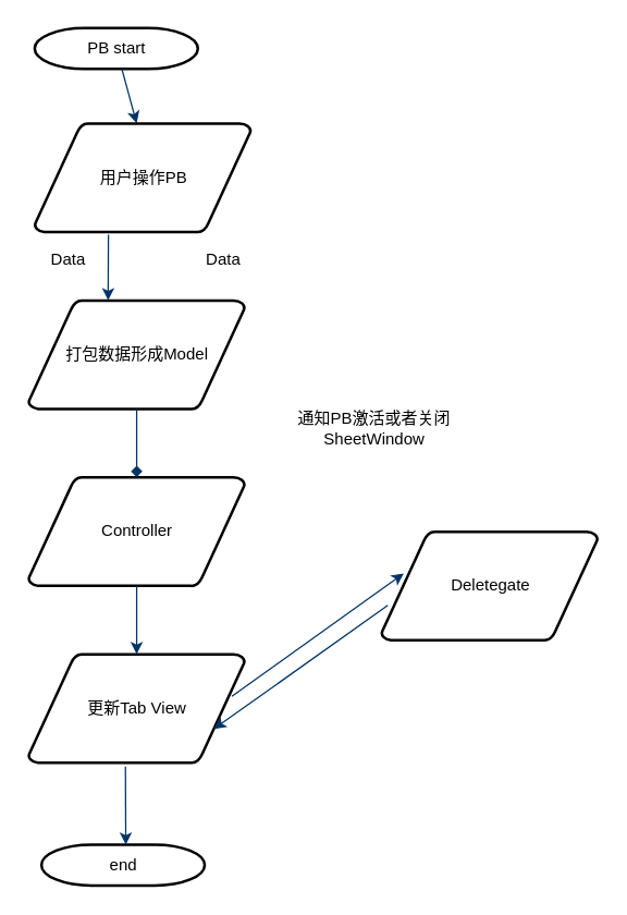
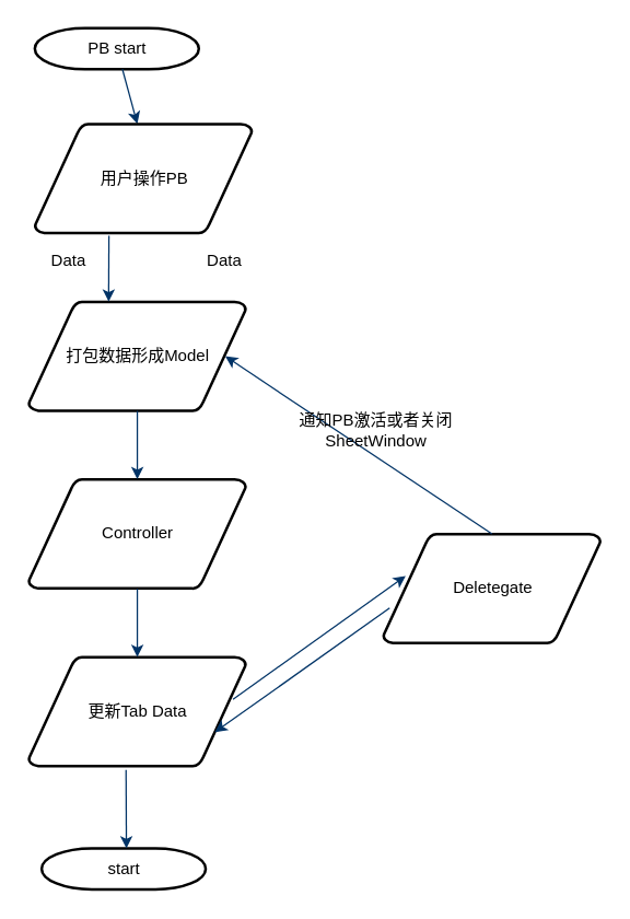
  <mxCell id="0" />
  <mxCell id="1" parent="0" />
  <mxCell id="2" value="PB start" style="shape=mxgraph.flowchart.terminator;strokeWidth=2;gradientColor=none;gradientDirection=north;fontStyle=0;html=1;" parent="1" vertex="1"><mxGeometry x="25" y="20" width="120" height="30" as="geometry" /></mxCell>
  <mxCell id="3" value="打包数据形成Model" style="shape=mxgraph.flowchart.data;strokeWidth=2;gradientColor=none;gradientDirection=north;fontStyle=0;html=1;" parent="1" vertex="1"><mxGeometry x="20.5" y="220" width="159" height="80" as="geometry" /></mxCell>
  <mxCell id="4" style="fontStyle=1;strokeColor=#003366;strokeWidth=1;html=1;" parent="1" source="2" edge="1"><mxGeometry relative="1" as="geometry"><mxPoint x="100" y="90" as="targetPoint" /></mxGeometry></mxCell>
  <mxCell id="5" style="fontStyle=1;strokeColor=#003366;strokeWidth=1;html=1;exitX=0.341;exitY=1.023;exitDx=0;exitDy=0;exitPerimeter=0;" parent="1" source="15" edge="1"><mxGeometry relative="1" as="geometry"><mxPoint x="100" y="170" as="sourcePoint" /><mxPoint x="79" y="220" as="targetPoint" /></mxGeometry></mxCell>
- <mxCell id="6" value="更新Tab View" style="shape=mxgraph.flowchart.data;strokeWidth=2;gradientColor=none;gradientDirection=north;fontStyle=0;html=1;" parent="1" vertex="1"><mxGeometry x="20.5" y="480" width="159" height="80" as="geometry" /></mxCell>
- <mxCell id="7" value="end" style="shape=mxgraph.flowchart.terminator;strokeWidth=2;gradientColor=none;gradientDirection=north;fontStyle=0;html=1;" parent="1" vertex="1"><mxGeometry x="30" y="620" width="120" height="30" as="geometry" /></mxCell>
+ <mxCell id="6" value="更新Tab Data" style="shape=mxgraph.flowchart.data;strokeWidth=2;gradientColor=none;gradientDirection=north;fontStyle=0;html=1;" parent="1" vertex="1"><mxGeometry x="20.5" y="480" width="159" height="80" as="geometry" /></mxCell>
+ <mxCell id="7" value="start" style="shape=mxgraph.flowchart.terminator;strokeWidth=2;gradientColor=none;gradientDirection=north;fontStyle=0;html=1;" parent="1" vertex="1"><mxGeometry x="30" y="620" width="120" height="30" as="geometry" /></mxCell>
  <mxCell id="8" value="Controller" style="shape=mxgraph.flowchart.data;strokeWidth=2;gradientColor=none;gradientDirection=north;fontStyle=0;html=1;" vertex="1" parent="1"><mxGeometry x="20.5" y="350" width="159" height="80" as="geometry" /></mxCell>
- <mxCell id="9" style="fontStyle=1;strokeColor=#003366;strokeWidth=1;html=1;exitX=0.5;exitY=1;exitDx=0;exitDy=0;exitPerimeter=0;entryX=0.5;entryY=0;entryDx=0;entryDy=0;entryPerimeter=0;endArrow=diamond;" edge="1" parent="1" source="3" target="8"><mxGeometry relative="1" as="geometry"><mxPoint x="110" y="180" as="sourcePoint" /><mxPoint x="110" y="220" as="targetPoint" /></mxGeometry></mxCell>
+ <mxCell id="9" style="fontStyle=1;strokeColor=#003366;strokeWidth=1;html=1;exitX=0.5;exitY=1;exitDx=0;exitDy=0;exitPerimeter=0;entryX=0.5;entryY=0;entryDx=0;entryDy=0;entryPerimeter=0;" edge="1" parent="1" source="3" target="8"><mxGeometry relative="1" as="geometry"><mxPoint x="110" y="180" as="sourcePoint" /><mxPoint x="110" y="220" as="targetPoint" /></mxGeometry></mxCell>
  <mxCell id="10" value="Deletegate" style="shape=mxgraph.flowchart.data;strokeWidth=2;gradientColor=none;gradientDirection=north;fontStyle=0;html=1;" vertex="1" parent="1"><mxGeometry x="280" y="390" width="159" height="80" as="geometry" /></mxCell>
  <mxCell id="11" style="fontStyle=1;strokeColor=#003366;strokeWidth=1;html=1;entryX=0.103;entryY=0.383;entryDx=0;entryDy=0;entryPerimeter=0;" edge="1" parent="1" target="10"><mxGeometry relative="1" as="geometry"><mxPoint x="170" y="511" as="sourcePoint" /><mxPoint x="9.5" y="350" as="targetPoint" /></mxGeometry></mxCell>
  <mxCell id="12" style="fontStyle=1;strokeColor=#003366;strokeWidth=1;html=1;entryX=0.5;entryY=0;entryDx=0;entryDy=0;entryPerimeter=0;" edge="1" parent="1" target="6"><mxGeometry relative="1" as="geometry"><mxPoint x="100" y="430" as="sourcePoint" /><mxPoint x="100" y="507" as="targetPoint" /></mxGeometry></mxCell>
+ <mxCell id="13" style="fontStyle=1;strokeColor=#003366;strokeWidth=1;html=1;exitX=0.5;exitY=0;exitDx=0;exitDy=0;exitPerimeter=0;entryX=0.905;entryY=0.5;entryDx=0;entryDy=0;entryPerimeter=0;" edge="1" parent="1" source="10" target="3"><mxGeometry relative="1" as="geometry"><mxPoint x="2.981" y="431.36" as="sourcePoint" /><mxPoint x="100" y="510" as="targetPoint" /></mxGeometry></mxCell>
  <mxCell id="14" style="fontStyle=1;strokeColor=#003366;strokeWidth=1;html=1;exitX=0.448;exitY=1.033;exitDx=0;exitDy=0;exitPerimeter=0;" edge="1" parent="1" source="6"><mxGeometry relative="1" as="geometry"><mxPoint x="110" y="180" as="sourcePoint" /><mxPoint x="92" y="620" as="targetPoint" /></mxGeometry></mxCell>
  <mxCell id="15" value="用户操作PB" style="shape=mxgraph.flowchart.data;strokeWidth=2;gradientColor=none;gradientDirection=north;fontStyle=0;html=1;" vertex="1" parent="1"><mxGeometry x="25" y="90" width="159" height="80" as="geometry" /></mxCell>
  <mxCell id="16" value="Data" style="text;html=1;strokeColor=none;fillColor=none;align=center;verticalAlign=middle;whiteSpace=wrap;rounded=0;" vertex="1" parent="1"><mxGeometry x="30" y="180" width="40" height="20" as="geometry" /></mxCell>
  <mxCell id="17" value="Data" style="text;html=1;strokeColor=none;fillColor=none;align=center;verticalAlign=middle;whiteSpace=wrap;rounded=0;" vertex="1" parent="1"><mxGeometry x="144" y="180" width="40" height="20" as="geometry" /></mxCell>
  <mxCell id="18" style="fontStyle=1;strokeColor=#003366;strokeWidth=1;html=1;entryX=0.857;entryY=0.687;entryDx=0;entryDy=0;entryPerimeter=0;exitX=0.029;exitY=0.677;exitDx=0;exitDy=0;exitPerimeter=0;" edge="1" parent="1" source="10" target="6"><mxGeometry relative="1" as="geometry"><mxPoint x="180" y="521" as="sourcePoint" /><mxPoint x="306.377" y="520.64" as="targetPoint" /></mxGeometry></mxCell>
  <mxCell id="19" value="通知PB激活或者关闭SheetWindow" style="text;html=1;strokeColor=none;fillColor=none;align=center;verticalAlign=middle;whiteSpace=wrap;rounded=0;" vertex="1" parent="1"><mxGeometry x="205" y="304" width="140" height="20" as="geometry" /></mxCell>
